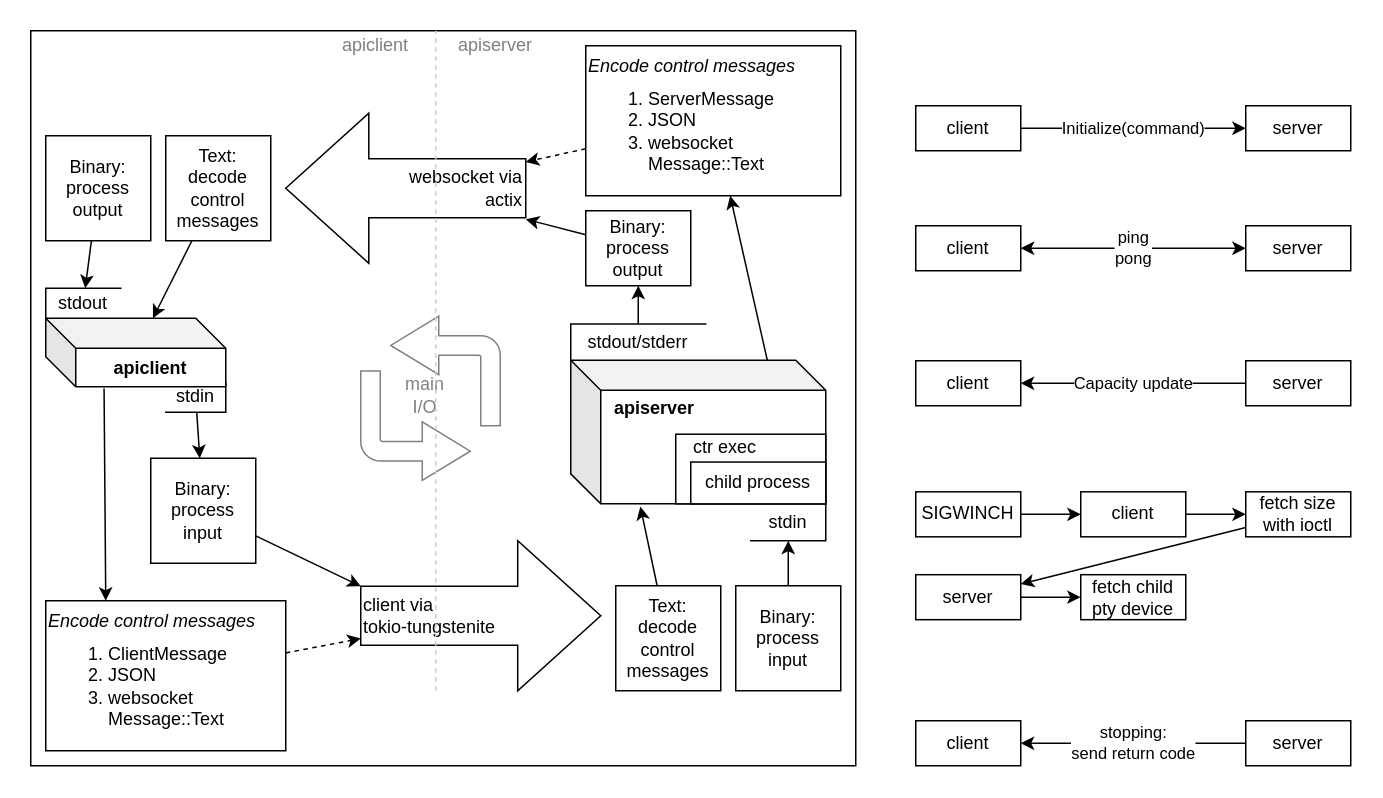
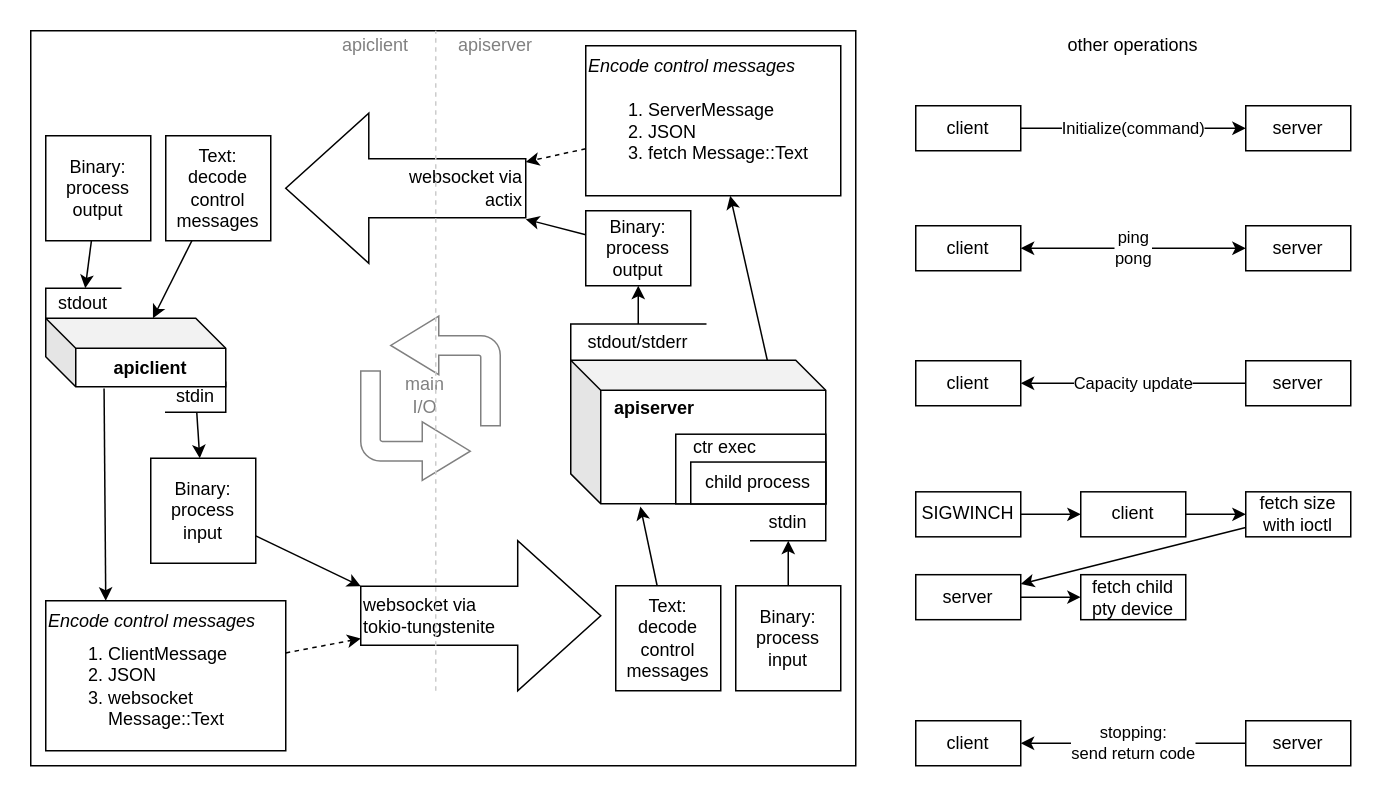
  <mxCell id="0" />
  <mxCell id="1" parent="0" />
  <mxCell id="2" value="" style="rounded=0;whiteSpace=wrap;html=1;strokeColor=#000000;fontColor=#808080;shadow=0;comic=0;" parent="1" vertex="1"><mxGeometry x="20" y="20" width="550" height="490" as="geometry" /></mxCell>
  <mxCell id="3" value="" style="group" parent="1" vertex="1" connectable="0"><mxGeometry x="30" y="400" width="160" height="110" as="geometry" /></mxCell>
  <mxCell id="4" value="&lt;div align=&quot;left&quot;&gt;&lt;br&gt;&lt;/div&gt;" style="rounded=0;whiteSpace=wrap;html=1;align=left;" parent="3" vertex="1"><mxGeometry width="160" height="100" as="geometry" /></mxCell>
  <mxCell id="5" value="&lt;div align=&quot;left&quot;&gt;&lt;i&gt;Encode control messages&lt;br&gt;&lt;/i&gt;&lt;/div&gt;" style="text;html=1;strokeColor=none;fillColor=none;align=left;verticalAlign=top;whiteSpace=wrap;rounded=0;" parent="3" vertex="1"><mxGeometry width="160" height="110" as="geometry" /></mxCell>
  <mxCell id="6" value="&lt;br&gt;&lt;ol&gt;&lt;li&gt;ClientMessage&lt;/li&gt;&lt;li&gt;JSON&lt;br&gt;&lt;/li&gt;&lt;li&gt;websocket Message::Text&lt;br&gt;&lt;/li&gt;&lt;/ol&gt;" style="text;strokeColor=none;fillColor=none;html=1;whiteSpace=wrap;verticalAlign=middle;overflow=hidden;align=left;" parent="3" vertex="1"><mxGeometry width="160" height="100" as="geometry" /></mxCell>
- <mxCell id="7" value="&lt;div&gt;client via&lt;/div&gt;&lt;div&gt;tokio-tungstenite&lt;br&gt;&lt;/div&gt;" style="shape=singleArrow;whiteSpace=wrap;html=1;align=left;arrowWidth=0.393;arrowSize=0.346;" parent="1" vertex="1"><mxGeometry x="240" y="360" width="160" height="100" as="geometry" /></mxCell>
+ <mxCell id="7" value="&lt;div&gt;websocket via&lt;/div&gt;&lt;div&gt;tokio-tungstenite&lt;br&gt;&lt;/div&gt;" style="shape=singleArrow;whiteSpace=wrap;html=1;align=left;arrowWidth=0.393;arrowSize=0.346;" parent="1" vertex="1"><mxGeometry x="240" y="360" width="160" height="100" as="geometry" /></mxCell>
  <mxCell id="8" value="" style="group;fontStyle=1" parent="1" vertex="1" connectable="0"><mxGeometry x="30" y="180" width="120" height="100" as="geometry" /></mxCell>
  <mxCell id="9" value="&lt;b&gt;apiclient&lt;/b&gt;" style="shape=cube;whiteSpace=wrap;html=1;boundedLbl=1;backgroundOutline=1;darkOpacity=0.05;darkOpacity2=0.1;" parent="8" vertex="1"><mxGeometry y="31.69" width="120" height="45.62" as="geometry" /></mxCell>
  <mxCell id="10" value="stdin" style="shape=partialRectangle;whiteSpace=wrap;html=1;top=0;left=0;fillColor=none;" parent="8" vertex="1"><mxGeometry x="80" y="74.33" width="40" height="20" as="geometry" /></mxCell>
  <mxCell id="11" value="&lt;div&gt;stdout&lt;/div&gt;" style="shape=partialRectangle;whiteSpace=wrap;html=1;bottom=0;right=0;fillColor=none;" parent="8" vertex="1"><mxGeometry y="11.69" width="50" height="20" as="geometry" /></mxCell>
  <mxCell id="12" value="" style="group" parent="1" vertex="1" connectable="0"><mxGeometry x="240" y="210.25" width="93" height="109.5" as="geometry" /></mxCell>
  <mxCell id="13" value="" style="group" parent="12" vertex="1" connectable="0"><mxGeometry width="93" height="109.5" as="geometry" /></mxCell>
  <mxCell id="14" value="" style="html=1;shadow=0;dashed=0;align=center;verticalAlign=middle;shape=mxgraph.arrows2.bendArrow;dy=6.5;dx=32;notch=0;arrowHead=39;rounded=1;strokeColor=#808080;flipH=1;" parent="13" vertex="1"><mxGeometry x="20" width="73" height="73" as="geometry" /></mxCell>
  <mxCell id="15" value="" style="html=1;shadow=0;dashed=0;align=center;verticalAlign=middle;shape=mxgraph.arrows2.bendArrow;dy=6.5;dx=32;notch=0;arrowHead=39;rounded=1;rotation=-180;strokeColor=#808080;flipH=1;" parent="13" vertex="1"><mxGeometry y="36.5" width="73" height="73" as="geometry" /></mxCell>
  <mxCell id="16" value="" style="group" parent="12" vertex="1" connectable="0"><mxGeometry x="23" y="43" width="40" height="20" as="geometry" /></mxCell>
  <mxCell id="17" value="main I/O" style="text;html=1;strokeColor=none;fillColor=none;align=center;verticalAlign=middle;whiteSpace=wrap;rounded=0;fontColor=#808080;" parent="16" vertex="1"><mxGeometry width="40" height="20" as="geometry" /></mxCell>
  <mxCell id="18" value="" style="endArrow=classic;html=1;fontColor=#000000;" parent="1" source="62" target="72" edge="1"><mxGeometry width="50" height="50" relative="1" as="geometry"><mxPoint x="490" y="375" as="sourcePoint" /><mxPoint x="520" y="480" as="targetPoint" /></mxGeometry></mxCell>
  <mxCell id="19" value="" style="group" parent="1" vertex="1" connectable="0"><mxGeometry x="390" y="30" width="170" height="110" as="geometry" /></mxCell>
  <mxCell id="20" value="&lt;div align=&quot;left&quot;&gt;&lt;br&gt;&lt;/div&gt;" style="rounded=0;whiteSpace=wrap;html=1;align=left;" parent="19" vertex="1"><mxGeometry width="170" height="100" as="geometry" /></mxCell>
- <mxCell id="21" value="&lt;br&gt;&lt;ol&gt;&lt;li&gt;ServerMessage&lt;/li&gt;&lt;li&gt;JSON&lt;br&gt;&lt;/li&gt;&lt;li&gt;websocket Message::Text&lt;br&gt;&lt;/li&gt;&lt;/ol&gt;" style="text;strokeColor=none;fillColor=none;html=1;whiteSpace=wrap;verticalAlign=middle;overflow=hidden;align=left;" parent="19" vertex="1"><mxGeometry width="170" height="100" as="geometry" /></mxCell>
+ <mxCell id="21" value="&lt;br&gt;&lt;ol&gt;&lt;li&gt;ServerMessage&lt;/li&gt;&lt;li&gt;JSON&lt;br&gt;&lt;/li&gt;&lt;li&gt;fetch Message::Text&lt;br&gt;&lt;/li&gt;&lt;/ol&gt;" style="text;strokeColor=none;fillColor=none;html=1;whiteSpace=wrap;verticalAlign=middle;overflow=hidden;align=left;" parent="19" vertex="1"><mxGeometry width="170" height="100" as="geometry" /></mxCell>
  <mxCell id="22" value="&lt;div align=&quot;left&quot;&gt;&lt;i&gt;Encode control messages&lt;br&gt;&lt;/i&gt;&lt;/div&gt;" style="text;html=1;strokeColor=none;fillColor=none;align=left;verticalAlign=top;whiteSpace=wrap;rounded=0;" parent="19" vertex="1"><mxGeometry width="160" height="30" as="geometry" /></mxCell>
  <mxCell id="23" value="" style="endArrow=classic;html=1;fontColor=#000000;exitX=0.773;exitY=0.018;exitDx=0;exitDy=0;exitPerimeter=0;" parent="1" source="68" target="21" edge="1"><mxGeometry width="50" height="50" relative="1" as="geometry"><mxPoint x="30" y="520" as="sourcePoint" /><mxPoint x="80" y="470" as="targetPoint" /></mxGeometry></mxCell>
  <mxCell id="24" value="&lt;div align=&quot;right&quot;&gt;websocket via&lt;/div&gt;&lt;div align=&quot;right&quot;&gt;actix&lt;br&gt;&lt;/div&gt;" style="shape=singleArrow;whiteSpace=wrap;html=1;align=right;arrowWidth=0.393;arrowSize=0.346;flipH=1;" parent="1" vertex="1"><mxGeometry x="190" y="75" width="160" height="100" as="geometry" /></mxCell>
  <mxCell id="25" value="&lt;div&gt;Text: decode control messages&lt;br&gt;&lt;/div&gt;" style="rounded=0;whiteSpace=wrap;html=1;strokeColor=#000000;fontColor=#000000;" parent="1" vertex="1"><mxGeometry x="110" y="90" width="70" height="70" as="geometry" /></mxCell>
  <mxCell id="26" value="" style="group" parent="1" vertex="1" connectable="0"><mxGeometry x="230" y="20" width="120" height="440" as="geometry" /></mxCell>
  <mxCell id="27" value="" style="endArrow=none;dashed=1;html=1;fontColor=#000000;strokeColor=#cccccc;" parent="26" edge="1"><mxGeometry width="50" height="50" relative="1" as="geometry"><mxPoint x="60" y="440" as="sourcePoint" /><mxPoint x="60" as="targetPoint" /></mxGeometry></mxCell>
  <mxCell id="28" value="apiclient" style="text;html=1;strokeColor=none;fillColor=none;align=center;verticalAlign=middle;whiteSpace=wrap;rounded=0;fontColor=#808080;" parent="26" vertex="1"><mxGeometry width="40" height="19.13" as="geometry" /></mxCell>
  <mxCell id="29" value="apiserver" style="text;html=1;strokeColor=none;fillColor=none;align=center;verticalAlign=middle;whiteSpace=wrap;rounded=0;fontColor=#808080;" parent="26" vertex="1"><mxGeometry x="80" width="40" height="19.13" as="geometry" /></mxCell>
+ <mxCell id="30" value="other operations" style="text;html=1;strokeColor=none;fillColor=none;align=center;verticalAlign=middle;whiteSpace=wrap;rounded=0;shadow=0;comic=0;fontColor=#000000;" parent="1" vertex="1"><mxGeometry x="700" y="20" width="110" height="20" as="geometry" /></mxCell>
  <mxCell id="31" value="" style="group" parent="1" vertex="1" connectable="0"><mxGeometry x="610" y="70" width="290" height="30" as="geometry" /></mxCell>
  <mxCell id="32" value="client" style="rounded=0;whiteSpace=wrap;html=1;shadow=0;comic=0;strokeColor=#000000;fontColor=#000000;" parent="31" vertex="1"><mxGeometry width="70" height="30" as="geometry" /></mxCell>
  <mxCell id="33" value="server" style="rounded=0;whiteSpace=wrap;html=1;shadow=0;comic=0;strokeColor=#000000;fontColor=#000000;" parent="31" vertex="1"><mxGeometry x="220" width="70" height="30" as="geometry" /></mxCell>
  <mxCell id="34" value="Initialize(command)" style="endArrow=classic;html=1;strokeColor=#000000;fontColor=#000000;" parent="31" source="32" target="33" edge="1"><mxGeometry width="50" height="50" relative="1" as="geometry"><mxPoint x="-640" y="540" as="sourcePoint" /><mxPoint x="-590" y="490" as="targetPoint" /></mxGeometry></mxCell>
  <mxCell id="35" value="" style="group" parent="1" vertex="1" connectable="0"><mxGeometry x="610" y="480" width="290" height="30" as="geometry" /></mxCell>
  <mxCell id="36" value="client" style="rounded=0;whiteSpace=wrap;html=1;shadow=0;comic=0;strokeColor=#000000;fontColor=#000000;" parent="35" vertex="1"><mxGeometry width="70" height="30" as="geometry" /></mxCell>
  <mxCell id="37" value="server" style="rounded=0;whiteSpace=wrap;html=1;shadow=0;comic=0;strokeColor=#000000;fontColor=#000000;" parent="35" vertex="1"><mxGeometry x="220" width="70" height="30" as="geometry" /></mxCell>
  <mxCell id="38" value="&lt;div&gt;stopping:&lt;/div&gt;&lt;div&gt;send return code&lt;br&gt;&lt;/div&gt;" style="endArrow=classic;html=1;strokeColor=#000000;fontColor=#000000;" parent="35" source="37" target="36" edge="1"><mxGeometry width="50" height="50" relative="1" as="geometry"><mxPoint x="-640" y="650" as="sourcePoint" /><mxPoint x="130" y="130" as="targetPoint" /></mxGeometry></mxCell>
  <mxCell id="39" value="client" style="rounded=0;whiteSpace=wrap;html=1;shadow=0;comic=0;strokeColor=#000000;fontColor=#000000;" parent="1" vertex="1"><mxGeometry x="610" y="150" width="70" height="30" as="geometry" /></mxCell>
  <mxCell id="40" value="server" style="rounded=0;whiteSpace=wrap;html=1;shadow=0;comic=0;strokeColor=#000000;fontColor=#000000;" parent="1" vertex="1"><mxGeometry x="830" y="150" width="70" height="30" as="geometry" /></mxCell>
  <mxCell id="41" value="" style="group" parent="1" vertex="1" connectable="0"><mxGeometry x="610" y="327.38" width="290" height="85.25" as="geometry" /></mxCell>
  <mxCell id="42" value="" style="group" parent="41" vertex="1" connectable="0"><mxGeometry width="290" height="85.25" as="geometry" /></mxCell>
  <mxCell id="43" value="client" style="rounded=0;whiteSpace=wrap;html=1;shadow=0;comic=0;strokeColor=#000000;fontColor=#000000;" parent="42" vertex="1"><mxGeometry x="110" width="70" height="30" as="geometry" /></mxCell>
  <mxCell id="44" value="server" style="rounded=0;whiteSpace=wrap;html=1;shadow=0;comic=0;strokeColor=#000000;fontColor=#000000;" parent="42" vertex="1"><mxGeometry y="55.25" width="70" height="30" as="geometry" /></mxCell>
  <mxCell id="45" value="SIGWINCH" style="rounded=0;whiteSpace=wrap;html=1;shadow=0;comic=0;strokeColor=#000000;fontColor=#000000;" parent="42" vertex="1"><mxGeometry width="70" height="30" as="geometry" /></mxCell>
  <mxCell id="46" value="" style="endArrow=classic;html=1;strokeColor=#000000;fontColor=#000000;" parent="42" source="45" target="43" edge="1"><mxGeometry width="50" height="50" relative="1" as="geometry"><mxPoint x="180" y="25.25" as="sourcePoint" /><mxPoint x="260" y="25.25" as="targetPoint" /></mxGeometry></mxCell>
  <mxCell id="47" value="&lt;div&gt;fetch size with ioctl&lt;/div&gt;" style="rounded=0;whiteSpace=wrap;html=1;shadow=0;comic=0;strokeColor=#000000;fontColor=#000000;" parent="42" vertex="1"><mxGeometry x="220" width="70" height="30" as="geometry" /></mxCell>
  <mxCell id="48" value="fetch child pty device" style="rounded=0;whiteSpace=wrap;html=1;shadow=0;comic=0;strokeColor=#000000;fontColor=#000000;" parent="42" vertex="1"><mxGeometry x="110" y="55.25" width="70" height="30" as="geometry" /></mxCell>
  <mxCell id="49" value="" style="endArrow=classic;html=1;strokeColor=#000000;fontColor=#000000;" parent="42" source="47" target="44" edge="1"><mxGeometry width="50" height="50" relative="1" as="geometry"><mxPoint x="-610" y="305.25" as="sourcePoint" /><mxPoint x="-560" y="255.25" as="targetPoint" /></mxGeometry></mxCell>
  <mxCell id="50" value="" style="endArrow=classic;html=1;strokeColor=#000000;fontColor=#000000;" parent="42" source="43" target="47" edge="1"><mxGeometry width="50" height="50" relative="1" as="geometry"><mxPoint x="-610" y="385.25" as="sourcePoint" /><mxPoint x="-560" y="335.25" as="targetPoint" /></mxGeometry></mxCell>
  <mxCell id="51" value="" style="endArrow=classic;html=1;strokeColor=#000000;fontColor=#000000;" parent="42" source="44" target="48" edge="1"><mxGeometry width="50" height="50" relative="1" as="geometry"><mxPoint x="-610" y="315.75" as="sourcePoint" /><mxPoint x="-560" y="265.75" as="targetPoint" /></mxGeometry></mxCell>
  <mxCell id="52" value="&lt;div&gt;ping&lt;/div&gt;&lt;div&gt;pong&lt;br&gt;&lt;/div&gt;" style="endArrow=classic;startArrow=classic;html=1;" parent="1" source="39" target="40" edge="1"><mxGeometry width="50" height="50" relative="1" as="geometry"><mxPoint x="0" y="520" as="sourcePoint" /><mxPoint x="50" y="470" as="targetPoint" /></mxGeometry></mxCell>
  <mxCell id="53" value="" style="endArrow=classic;html=1;" parent="1" source="25" target="9" edge="1"><mxGeometry width="50" height="50" relative="1" as="geometry"><mxPoint x="20" y="530" as="sourcePoint" /><mxPoint x="70" y="480" as="targetPoint" /></mxGeometry></mxCell>
  <mxCell id="54" value="Binary: process output" style="rounded=0;whiteSpace=wrap;html=1;strokeColor=#000000;fontColor=#000000;" parent="1" vertex="1"><mxGeometry x="30" y="90" width="70" height="70" as="geometry" /></mxCell>
  <mxCell id="55" value="" style="endArrow=classic;html=1;" parent="1" source="54" target="11" edge="1"><mxGeometry width="50" height="50" relative="1" as="geometry"><mxPoint x="20" y="530" as="sourcePoint" /><mxPoint x="70" y="480" as="targetPoint" /></mxGeometry></mxCell>
  <mxCell id="56" value="" style="endArrow=classic;html=1;entryX=0.25;entryY=0;entryDx=0;entryDy=0;exitX=0.324;exitY=1.026;exitDx=0;exitDy=0;exitPerimeter=0;" parent="1" source="9" target="5" edge="1"><mxGeometry width="50" height="50" relative="1" as="geometry"><mxPoint x="20" y="530" as="sourcePoint" /><mxPoint x="70" y="480" as="targetPoint" /></mxGeometry></mxCell>
  <mxCell id="57" value="Binary: process input" style="rounded=0;whiteSpace=wrap;html=1;strokeColor=#000000;fontColor=#000000;" parent="1" vertex="1"><mxGeometry x="100" y="305" width="70" height="70" as="geometry" /></mxCell>
  <mxCell id="58" value="" style="endArrow=classic;html=1;" parent="1" source="10" target="57" edge="1"><mxGeometry width="50" height="50" relative="1" as="geometry"><mxPoint x="20" y="580" as="sourcePoint" /><mxPoint x="70" y="530" as="targetPoint" /></mxGeometry></mxCell>
  <mxCell id="59" value="" style="endArrow=classic;html=1;dashed=1;" parent="1" source="6" target="7" edge="1"><mxGeometry width="50" height="50" relative="1" as="geometry"><mxPoint x="20" y="580" as="sourcePoint" /><mxPoint x="230" y="429" as="targetPoint" /></mxGeometry></mxCell>
  <mxCell id="60" value="" style="endArrow=classic;html=1;entryX=0;entryY=0;entryDx=0;entryDy=30.366;entryPerimeter=0;" parent="1" source="57" target="7" edge="1"><mxGeometry width="50" height="50" relative="1" as="geometry"><mxPoint x="20" y="580" as="sourcePoint" /><mxPoint x="70" y="530" as="targetPoint" /></mxGeometry></mxCell>
  <mxCell id="61" value="&lt;div&gt;Text: decode control messages&lt;br&gt;&lt;/div&gt;" style="rounded=0;whiteSpace=wrap;html=1;strokeColor=#000000;fontColor=#000000;" parent="1" vertex="1"><mxGeometry x="410" y="390" width="70" height="70" as="geometry" /></mxCell>
  <mxCell id="62" value="Binary: process input" style="rounded=0;whiteSpace=wrap;html=1;strokeColor=#000000;fontColor=#000000;" parent="1" vertex="1"><mxGeometry x="490" y="390" width="70" height="70" as="geometry" /></mxCell>
  <mxCell id="63" value="" style="endArrow=classic;html=1;entryX=0.273;entryY=1.019;entryDx=0;entryDy=0;entryPerimeter=0;" parent="1" source="61" target="68" edge="1"><mxGeometry width="50" height="50" relative="1" as="geometry"><mxPoint x="20" y="580" as="sourcePoint" /><mxPoint x="70" y="530" as="targetPoint" /></mxGeometry></mxCell>
  <mxCell id="64" value="" style="group" parent="1" vertex="1" connectable="0"><mxGeometry x="380" y="195.4" width="170" height="164.6" as="geometry" /></mxCell>
  <mxCell id="65" value="" style="group" parent="64" vertex="1" connectable="0"><mxGeometry width="170" height="140.02" as="geometry" /></mxCell>
  <mxCell id="66" value="" style="group" parent="65" vertex="1" connectable="0"><mxGeometry y="10.02" width="170" height="129.98" as="geometry" /></mxCell>
  <mxCell id="67" value="&lt;div&gt;stdout/stderr&lt;br&gt;&lt;/div&gt;" style="shape=partialRectangle;whiteSpace=wrap;html=1;bottom=0;right=0;fillColor=none;" parent="66" vertex="1"><mxGeometry y="10" width="90" height="24.22" as="geometry" /></mxCell>
  <mxCell id="68" value="" style="shape=cube;whiteSpace=wrap;html=1;boundedLbl=1;backgroundOutline=1;darkOpacity=0.05;darkOpacity2=0.1;" parent="66" vertex="1"><mxGeometry y="34.217" width="170" height="95.744" as="geometry" /></mxCell>
  <mxCell id="69" value="" style="rounded=0;whiteSpace=wrap;html=1;" parent="66" vertex="1"><mxGeometry x="70" y="83.547" width="100" height="46.424" as="geometry" /></mxCell>
  <mxCell id="70" value="child process" style="rounded=0;whiteSpace=wrap;html=1;" parent="66" vertex="1"><mxGeometry x="80" y="102.113" width="90" height="27.867" as="geometry" /></mxCell>
  <mxCell id="71" value="ctr exec" style="text;html=1;strokeColor=none;fillColor=none;align=center;verticalAlign=middle;whiteSpace=wrap;rounded=0;" parent="66" vertex="1"><mxGeometry x="70" y="83.547" width="65.71" height="18.566" as="geometry" /></mxCell>
  <mxCell id="72" value="stdin" style="shape=partialRectangle;whiteSpace=wrap;html=1;top=0;left=0;fillColor=none;" parent="64" vertex="1"><mxGeometry x="120" y="140.024" width="50" height="24.576" as="geometry" /></mxCell>
  <mxCell id="73" value="apiserver" style="text;html=1;strokeColor=none;fillColor=none;align=center;verticalAlign=middle;whiteSpace=wrap;rounded=0;fontStyle=1" parent="64" vertex="1"><mxGeometry x="21" y="67.02" width="70" height="18.64" as="geometry" /></mxCell>
  <mxCell id="74" value="Binary: process output" style="rounded=0;whiteSpace=wrap;html=1;strokeColor=#000000;fontColor=#000000;" parent="1" vertex="1"><mxGeometry x="390" y="140" width="70" height="50" as="geometry" /></mxCell>
  <mxCell id="75" value="" style="endArrow=classic;html=1;" parent="1" source="74" target="24" edge="1"><mxGeometry width="50" height="50" relative="1" as="geometry"><mxPoint x="20" y="710" as="sourcePoint" /><mxPoint x="70" y="660" as="targetPoint" /></mxGeometry></mxCell>
  <mxCell id="76" value="" style="endArrow=classic;html=1;" parent="1" source="67" target="74" edge="1"><mxGeometry width="50" height="50" relative="1" as="geometry"><mxPoint x="20" y="710" as="sourcePoint" /><mxPoint x="70" y="660" as="targetPoint" /></mxGeometry></mxCell>
  <mxCell id="77" value="" style="endArrow=classic;html=1;dashed=1;" parent="1" source="21" target="24" edge="1"><mxGeometry width="50" height="50" relative="1" as="geometry"><mxPoint x="20" y="710" as="sourcePoint" /><mxPoint x="290" y="130" as="targetPoint" /></mxGeometry></mxCell>
  <mxCell id="78" value="" style="group" vertex="1" connectable="0" parent="1"><mxGeometry x="610" y="240" width="290" height="30" as="geometry" /></mxCell>
  <mxCell id="79" value="client" style="rounded=0;whiteSpace=wrap;html=1;shadow=0;comic=0;strokeColor=#000000;fontColor=#000000;" vertex="1" parent="78"><mxGeometry width="70" height="30" as="geometry" /></mxCell>
  <mxCell id="80" value="server" style="rounded=0;whiteSpace=wrap;html=1;shadow=0;comic=0;strokeColor=#000000;fontColor=#000000;" vertex="1" parent="78"><mxGeometry x="220" width="70" height="30" as="geometry" /></mxCell>
  <mxCell id="81" value="Capacity update" style="endArrow=classic;html=1;strokeColor=#000000;fontColor=#000000;" edge="1" parent="78" source="80" target="79"><mxGeometry width="50" height="50" relative="1" as="geometry"><mxPoint x="-640" y="540" as="sourcePoint" /><mxPoint x="180" y="50" as="targetPoint" /></mxGeometry></mxCell>
